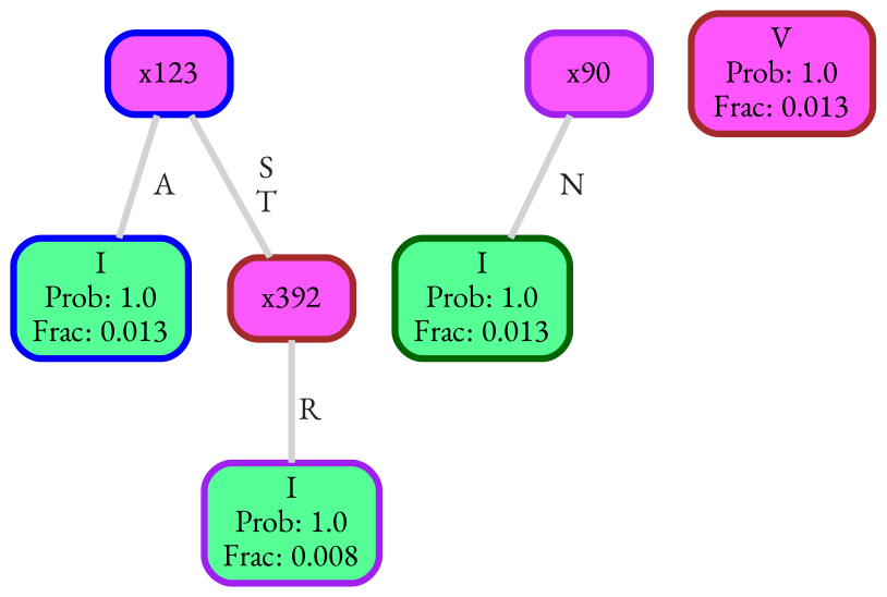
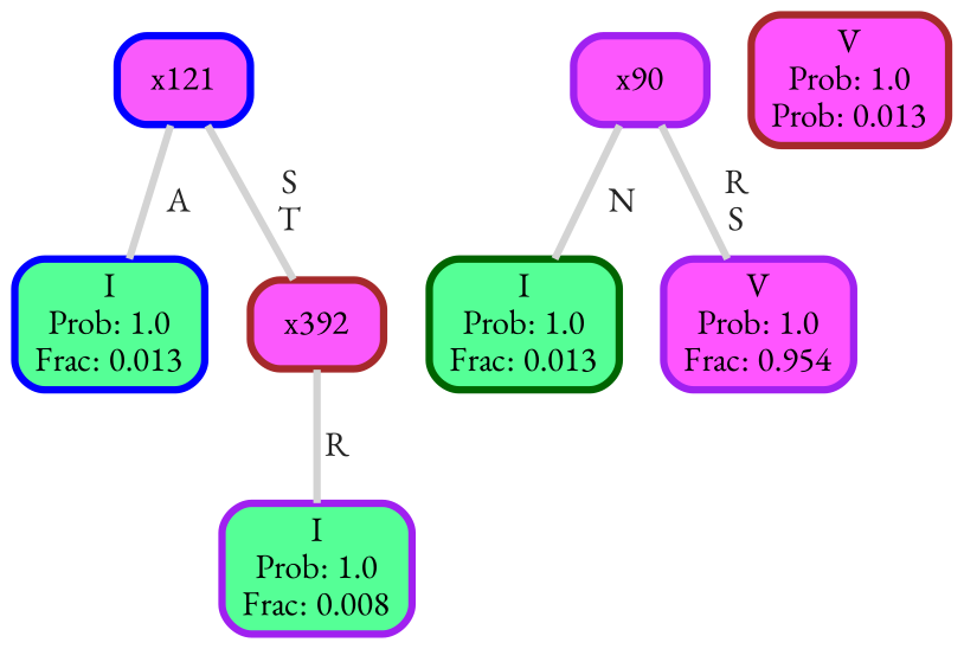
  graph {
    fontname="EB Garamond"
    ranksep="0 equally"
    splines=straight
    node [color=purple fillcolor="#55ff96" fontcolor=black fontname="EB Garamond" penwidth=3 shape=box style="filled, rounded"]
    edge [color=lightgray fontcolor=grey14 fontname="EB Garamond" fontweight=bold penwidth=3]
    n1 [color=blue label="I\nProb: 1.0\nFrac: 0.013"]
-   n2 [color=blue fillcolor="#f95afb" label=x123]
+   n2 [color=blue fillcolor="#f95afb" label=x121]
    n3 [color=brown fillcolor="#fb58fc" label=x392]
    n4 [label="I\nProb: 1.0\nFrac: 0.008"]
    n5 [color=darkgreen label="I\nProb: 1.0\nFrac: 0.013"]
    n6 [fillcolor="#fc57fd" label=x90]
-   n8 [color=brown fillcolor="#ff55ff" label="V\nProb: 1.0\nFrac: 0.013"]
+   n7 [fillcolor="#ff55ff" label="V\nProb: 1.0\nFrac: 0.954"]
+   n8 [color=brown fillcolor="#ff55ff" label="V\nProb: 1.0\nProb: 0.013"]
    subgraph sub_1 {
      rank=same
    }
    n2 -- n1 [label=" A"]
    n2 -- n3 [label=" S\n T"]
    n3 -- n4 [label=" R"]
    n6 -- n5 [label=" N"]
+   n6 -- n7 [label=" R\n S"]
  }
